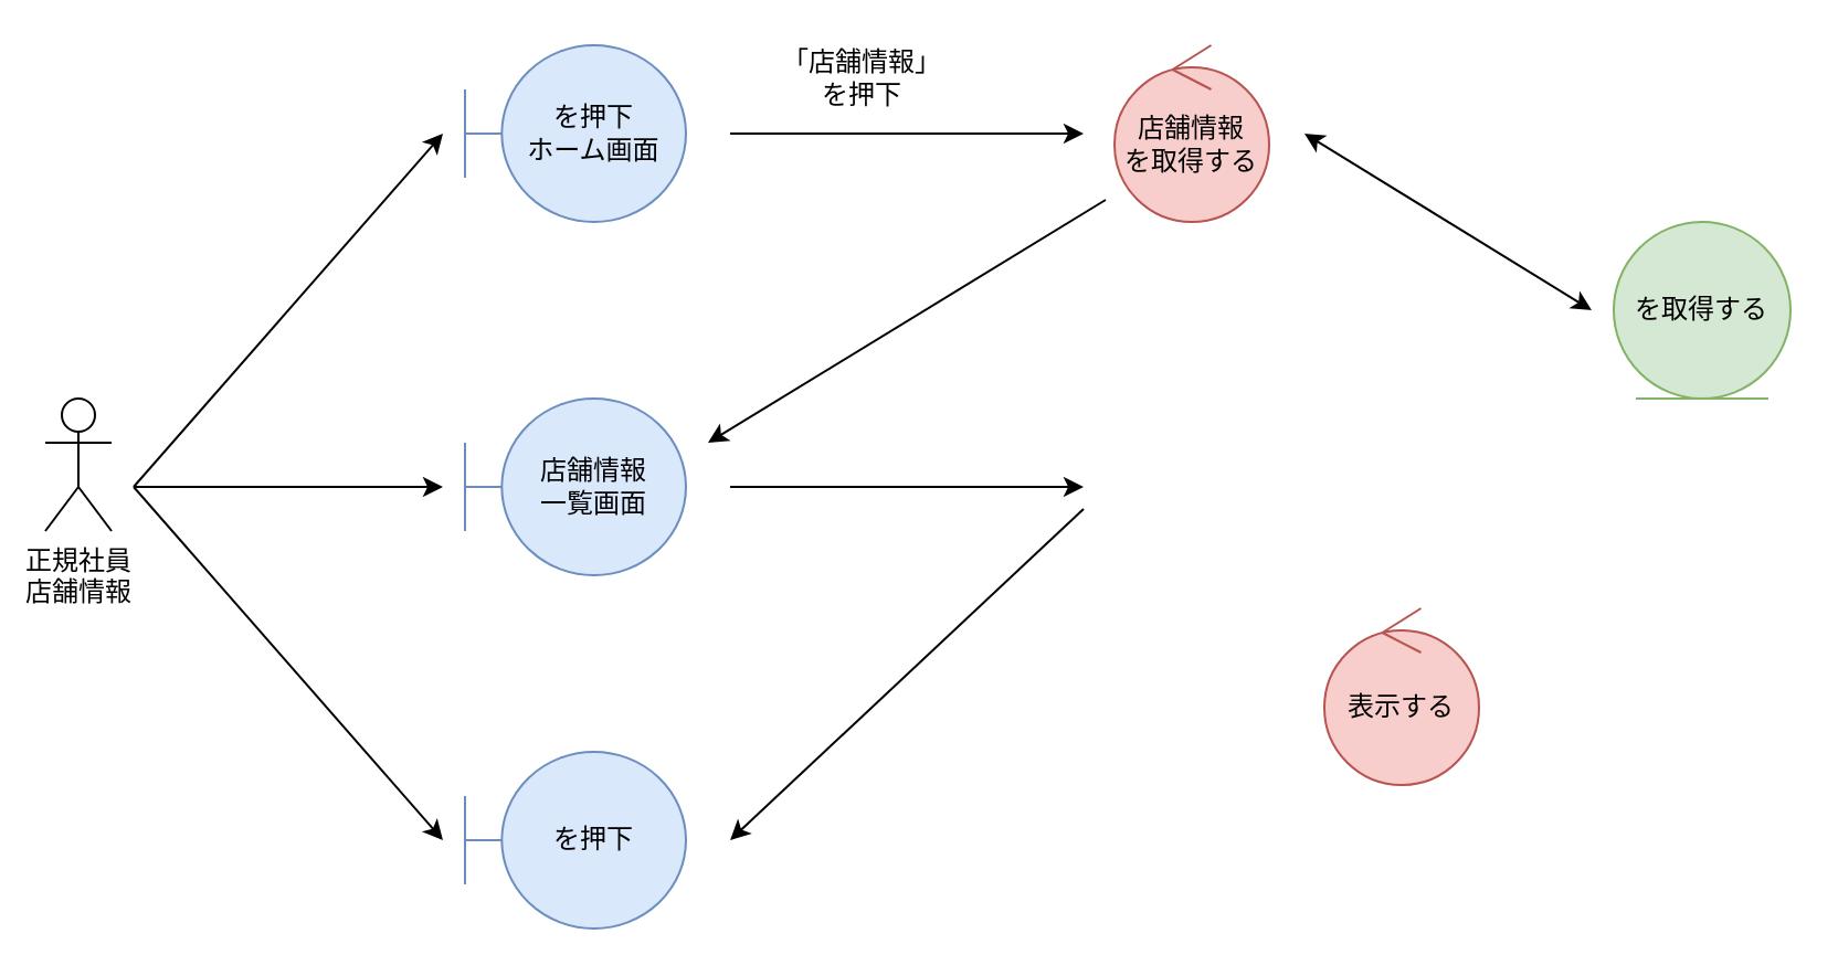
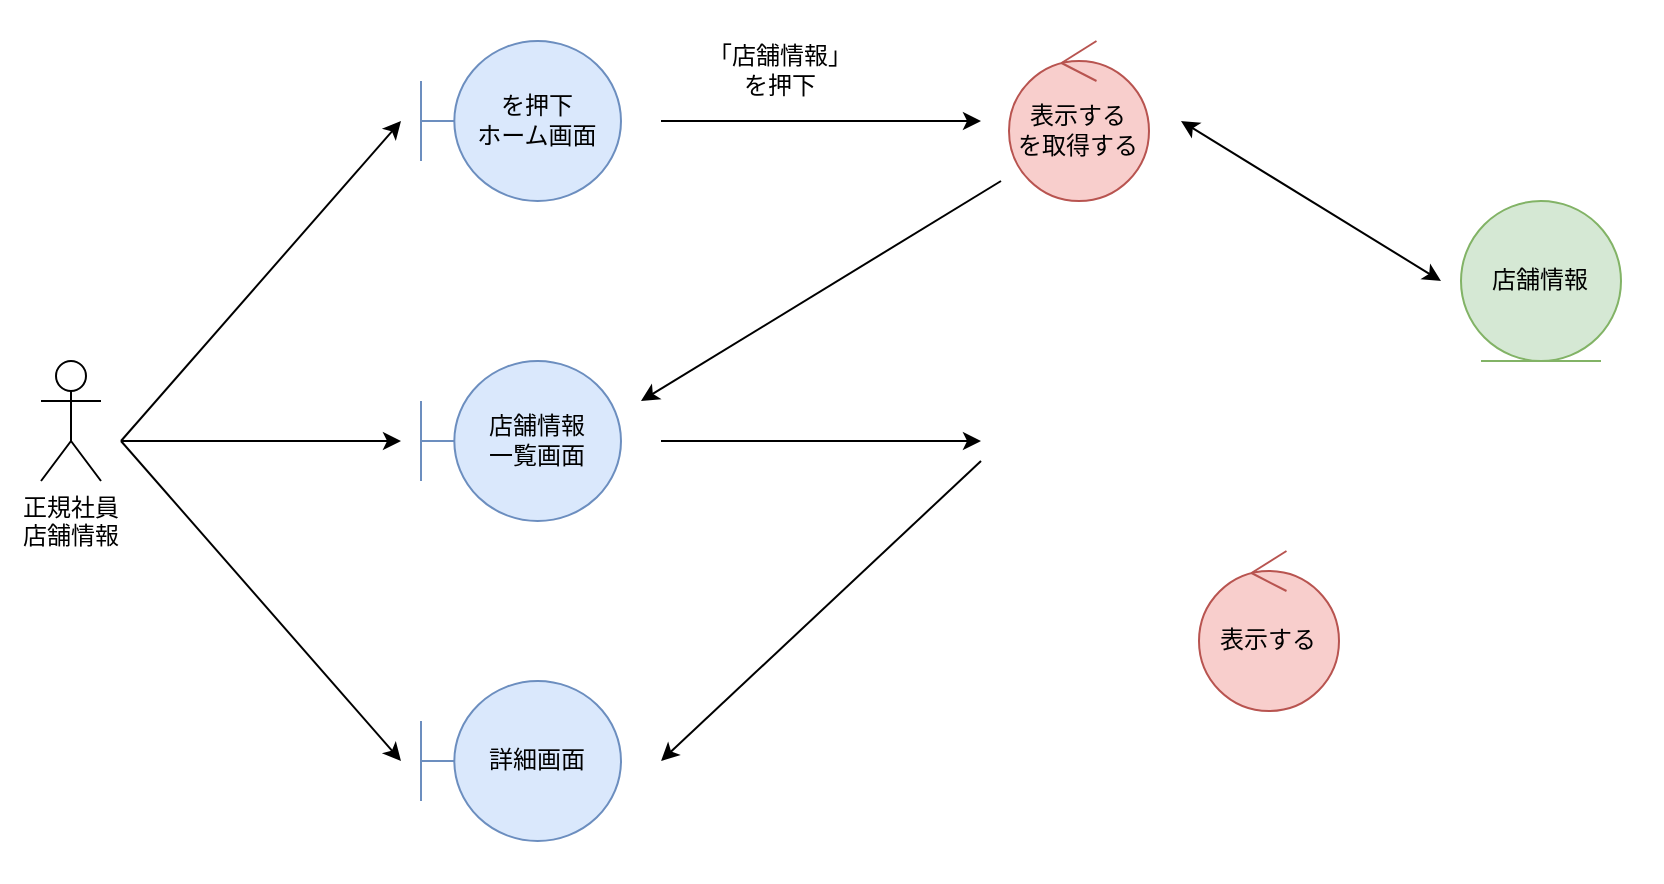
  <mxCell id="0" />
  <mxCell id="1" parent="0" />
  <mxCell id="2" value="を押下&lt;br&gt;ホーム画面" style="shape=umlBoundary;whiteSpace=wrap;html=1;fillColor=#dae8fc;strokeColor=#6c8ebf;" vertex="1" parent="1"><mxGeometry x="210" y="20" width="100" height="80" as="geometry" /></mxCell>
  <mxCell id="3" value="店舗情報&lt;br&gt;一覧画面" style="shape=umlBoundary;whiteSpace=wrap;html=1;fillColor=#dae8fc;strokeColor=#6c8ebf;" vertex="1" parent="1"><mxGeometry x="210" y="180" width="100" height="80" as="geometry" /></mxCell>
- <mxCell id="4" value="を押下" style="shape=umlBoundary;whiteSpace=wrap;html=1;fillColor=#dae8fc;strokeColor=#6c8ebf;" vertex="1" parent="1"><mxGeometry x="210" y="340" width="100" height="80" as="geometry" /></mxCell>
+ <mxCell id="4" value="詳細画面" style="shape=umlBoundary;whiteSpace=wrap;html=1;fillColor=#dae8fc;strokeColor=#6c8ebf;" vertex="1" parent="1"><mxGeometry x="210" y="340" width="100" height="80" as="geometry" /></mxCell>
  <mxCell id="5" value="" style="endArrow=classic;html=1;rounded=0;" edge="1" parent="1"><mxGeometry width="50" height="50" relative="1" as="geometry"><mxPoint x="60" y="220" as="sourcePoint" /><mxPoint x="200" y="60" as="targetPoint" /></mxGeometry></mxCell>
  <mxCell id="6" value="" style="endArrow=classic;html=1;rounded=0;" edge="1" parent="1"><mxGeometry width="50" height="50" relative="1" as="geometry"><mxPoint x="60" y="220" as="sourcePoint" /><mxPoint x="200" y="380" as="targetPoint" /></mxGeometry></mxCell>
  <mxCell id="7" value="「店舗情報」&lt;br&gt;を押下" style="text;html=1;strokeColor=none;fillColor=none;align=center;verticalAlign=middle;whiteSpace=wrap;rounded=0;" vertex="1" parent="1"><mxGeometry x="345" y="20" width="90" height="30" as="geometry" /></mxCell>
  <mxCell id="8" value="" style="endArrow=classic;html=1;rounded=0;" edge="1" parent="1"><mxGeometry width="50" height="50" relative="1" as="geometry"><mxPoint x="60" y="220" as="sourcePoint" /><mxPoint x="200" y="220" as="targetPoint" /></mxGeometry></mxCell>
  <mxCell id="9" value="正規社員&lt;br&gt;店舗情報" style="shape=umlActor;verticalLabelPosition=bottom;verticalAlign=top;html=1;" vertex="1" parent="1"><mxGeometry x="20" y="180" width="30" height="60" as="geometry" /></mxCell>
- <mxCell id="10" value="店舗情報&lt;br&gt;を取得する" style="ellipse;shape=umlControl;whiteSpace=wrap;html=1;fillColor=#f8cecc;strokeColor=#b85450;" vertex="1" parent="1"><mxGeometry x="504" y="20" width="70" height="80" as="geometry" /></mxCell>
+ <mxCell id="10" value="表示する&lt;br&gt;を取得する" style="ellipse;shape=umlControl;whiteSpace=wrap;html=1;fillColor=#f8cecc;strokeColor=#b85450;" vertex="1" parent="1"><mxGeometry x="504" y="20" width="70" height="80" as="geometry" /></mxCell>
  <mxCell id="11" value="表示する" style="ellipse;shape=umlControl;whiteSpace=wrap;html=1;fillColor=#f8cecc;strokeColor=#b85450;" vertex="1" parent="1"><mxGeometry x="599" y="275" width="70" height="80" as="geometry" /></mxCell>
  <mxCell id="12" value="" style="endArrow=classic;html=1;rounded=0;" edge="1" parent="1"><mxGeometry width="50" height="50" relative="1" as="geometry"><mxPoint x="330" y="60" as="sourcePoint" /><mxPoint x="490" y="60" as="targetPoint" /></mxGeometry></mxCell>
  <mxCell id="13" value="" style="endArrow=classic;html=1;rounded=0;" edge="1" parent="1"><mxGeometry width="50" height="50" relative="1" as="geometry"><mxPoint x="490" y="230" as="sourcePoint" /><mxPoint x="330" y="380" as="targetPoint" /></mxGeometry></mxCell>
- <mxCell id="14" value="を取得する" style="ellipse;shape=umlEntity;whiteSpace=wrap;html=1;fillColor=#d5e8d4;strokeColor=#82b366;" vertex="1" parent="1"><mxGeometry x="730" y="100" width="80" height="80" as="geometry" /></mxCell>
+ <mxCell id="14" value="店舗情報" style="ellipse;shape=umlEntity;whiteSpace=wrap;html=1;fillColor=#d5e8d4;strokeColor=#82b366;" vertex="1" parent="1"><mxGeometry x="730" y="100" width="80" height="80" as="geometry" /></mxCell>
  <mxCell id="15" value="" style="endArrow=classic;html=1;rounded=0;startArrow=classic;startFill=1;" edge="1" parent="1"><mxGeometry width="50" height="50" relative="1" as="geometry"><mxPoint x="590" y="60" as="sourcePoint" /><mxPoint x="720" y="140" as="targetPoint" /></mxGeometry></mxCell>
  <mxCell id="16" value="" style="endArrow=classic;startArrow=none;html=1;rounded=0;startFill=0;" edge="1" parent="1"><mxGeometry width="50" height="50" relative="1" as="geometry"><mxPoint x="330" y="220" as="sourcePoint" /><mxPoint x="490" y="220" as="targetPoint" /></mxGeometry></mxCell>
  <mxCell id="17" value="" style="endArrow=classic;html=1;rounded=0;" edge="1" parent="1"><mxGeometry width="50" height="50" relative="1" as="geometry"><mxPoint x="500" y="90" as="sourcePoint" /><mxPoint x="320" y="200" as="targetPoint" /></mxGeometry></mxCell>
